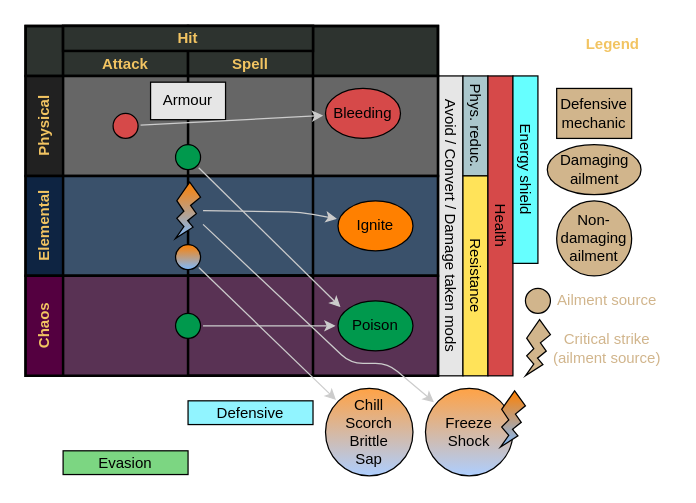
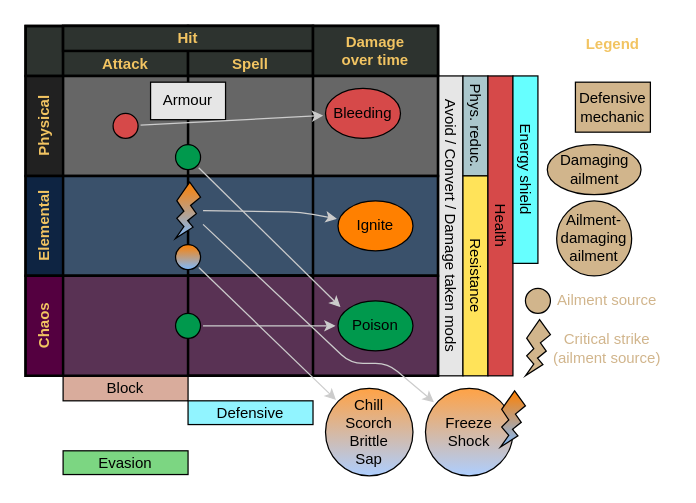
  <mxCell id="0" />
  <mxCell id="1" parent="0" />
  <mxCell id="2" value="&lt;span&gt;Avoid / Convert / Damage taken mods&lt;/span&gt;" style="rounded=0;whiteSpace=wrap;html=1;strokeColor=#000000;rotation=90;fillColor=#E6E6E6;fontStyle=0" parent="1" vertex="1"><mxGeometry x="240" y="170" width="240" height="20" as="geometry" /></mxCell>
  <mxCell id="3" value="&lt;span&gt;Phys. reduc.&lt;/span&gt;" style="rounded=0;whiteSpace=wrap;html=1;strokeColor=#000000;rotation=90;fillColor=#ABC7CC;fontStyle=0" vertex="1" parent="1"><mxGeometry x="340" y="90" width="80" height="20" as="geometry" /></mxCell>
  <mxCell id="4" value="&lt;span&gt;Resistance&lt;/span&gt;" style="rounded=0;whiteSpace=wrap;html=1;strokeColor=#000000;rotation=90;fillColor=#FFE359;fontStyle=0" parent="1" vertex="1"><mxGeometry x="300" y="210" width="160" height="20" as="geometry" /></mxCell>
+ <mxCell id="5" value="&lt;span&gt;Block&lt;/span&gt;" style="rounded=0;whiteSpace=wrap;html=1;strokeColor=#000000;fillColor=#D9AC9C;fontStyle=0" parent="1" vertex="1"><mxGeometry x="50" y="300" width="100" height="20" as="geometry" /></mxCell>
  <mxCell id="6" value="" style="shape=table;childLayout=tableLayout;rowLines=0;columnLines=0;startSize=0;html=1;whiteSpace=wrap;collapsible=0;recursiveResize=0;expand=0;pointerEvents=0;fontStyle=1;align=center;strokeWidth=2;fillColor=#2D332F;" parent="1" vertex="1"><mxGeometry x="20" y="20" width="330" height="280" as="geometry" /></mxCell>
  <mxCell id="7" value="" style="swimlane;horizontal=0;points=[[0,0.5],[1,0.5]];portConstraint=eastwest;startSize=30;html=1;whiteSpace=wrap;collapsible=0;recursiveResize=0;expand=0;pointerEvents=0;fontStyle=1;strokeWidth=2;fillColor=none;" parent="6" vertex="1"><mxGeometry width="330" height="40" as="geometry" /></mxCell>
  <mxCell id="8" value="&lt;font color=&quot;#f2c462&quot;&gt;Attack&lt;/font&gt;" style="swimlane;connectable=0;startSize=41;html=1;whiteSpace=wrap;collapsible=0;recursiveResize=0;expand=0;pointerEvents=0;verticalAlign=bottom;strokeWidth=2;fillColor=#2D332F;" parent="7" vertex="1"><mxGeometry x="30" width="100" height="40" as="geometry" /></mxCell>
  <mxCell id="9" value="&lt;font color=&quot;#f2c462&quot;&gt;Spell&lt;/font&gt;" style="swimlane;connectable=0;startSize=48;html=1;whiteSpace=wrap;collapsible=0;recursiveResize=0;expand=0;pointerEvents=0;strokeWidth=2;verticalAlign=bottom;fillColor=#2D332F;" parent="7" vertex="1"><mxGeometry x="130" width="100" height="40" as="geometry" /></mxCell>
  <mxCell id="10" value="&lt;b&gt;&lt;font color=&quot;#f2c462&quot;&gt;Hit&lt;/font&gt;&lt;/b&gt;" style="rounded=0;whiteSpace=wrap;html=1;strokeWidth=2;fillColor=#2D332F;" parent="9" vertex="1"><mxGeometry x="-100" width="200" height="20" as="geometry" /></mxCell>
+ <mxCell id="11" value="&lt;font color=&quot;#f2c462&quot;&gt;Damage&lt;br&gt;over time&lt;/font&gt;" style="swimlane;connectable=0;startSize=48;html=1;whiteSpace=wrap;collapsible=0;recursiveResize=0;expand=0;pointerEvents=0;strokeWidth=2;fillColor=#2D332F;" parent="7" vertex="1"><mxGeometry x="230" width="100" height="40" as="geometry" /></mxCell>
  <mxCell id="12" value="&lt;font color=&quot;#f2c462&quot;&gt;Physical&lt;/font&gt;" style="swimlane;horizontal=0;points=[[0,0.5],[1,0.5]];portConstraint=eastwest;startSize=30;html=1;whiteSpace=wrap;collapsible=0;recursiveResize=0;expand=0;pointerEvents=0;strokeWidth=2;swimlaneFillColor=#666666;fillColor=#212121;" parent="6" vertex="1"><mxGeometry y="40" width="330" height="80" as="geometry" /></mxCell>
  <mxCell id="13" value="" style="swimlane;connectable=0;startSize=0;html=1;whiteSpace=wrap;collapsible=0;recursiveResize=0;expand=0;pointerEvents=0;" parent="12" vertex="1"><mxGeometry x="30" width="100" height="80" as="geometry" /></mxCell>
  <mxCell id="14" value="" style="ellipse;whiteSpace=wrap;html=1;aspect=fixed;strokeWidth=1;fillColor=#D64949;" vertex="1" parent="13"><mxGeometry x="40" y="30" width="20" height="20" as="geometry" /></mxCell>
  <mxCell id="15" value="" style="swimlane;connectable=0;startSize=0;html=1;whiteSpace=wrap;collapsible=0;recursiveResize=0;expand=0;pointerEvents=0;strokeWidth=2;" parent="12" vertex="1"><mxGeometry x="130" width="100" height="80" as="geometry" /></mxCell>
  <mxCell id="16" value="Armour" style="rounded=0;whiteSpace=wrap;html=1;fillColor=#E6E6E6;" parent="15" vertex="1"><mxGeometry x="-30" y="5" width="60" height="30" as="geometry" /></mxCell>
  <mxCell id="17" value="" style="ellipse;whiteSpace=wrap;html=1;aspect=fixed;strokeWidth=1;fillColor=#00994D;" vertex="1" parent="15"><mxGeometry x="-10" y="55" width="20" height="20" as="geometry" /></mxCell>
  <mxCell id="18" value="" style="swimlane;connectable=0;startSize=0;html=1;whiteSpace=wrap;collapsible=0;recursiveResize=0;expand=0;pointerEvents=0;" parent="12" vertex="1"><mxGeometry x="230" width="100" height="80" as="geometry" /></mxCell>
  <mxCell id="19" value="Bleeding" style="ellipse;whiteSpace=wrap;html=1;glass=0;strokeColor=#000000;strokeWidth=1;fillColor=#D64949;" vertex="1" parent="18"><mxGeometry x="10" y="10" width="60" height="40" as="geometry" /></mxCell>
  <mxCell id="20" value="" style="endArrow=classic;html=1;strokeColor=#CCCCCC;targetPerimeterSpacing=2;endSize=6;sourcePerimeterSpacing=2;" edge="1" parent="12" source="14" target="19"><mxGeometry width="50" height="50" relative="1" as="geometry"><mxPoint x="140.0" y="300" as="sourcePoint" /><mxPoint x="296" y="300" as="targetPoint" /></mxGeometry></mxCell>
  <mxCell id="21" value="&lt;font color=&quot;#f2c462&quot;&gt;Elemental&lt;/font&gt;" style="swimlane;horizontal=0;points=[[0,0.5],[1,0.5]];portConstraint=eastwest;startSize=30;html=1;whiteSpace=wrap;collapsible=0;recursiveResize=0;expand=0;pointerEvents=0;strokeWidth=2;swimlaneFillColor=#3A516B;fillColor=#0E2442;" parent="6" vertex="1"><mxGeometry y="120" width="330" height="80" as="geometry" /></mxCell>
  <mxCell id="22" value="" style="swimlane;connectable=0;startSize=0;html=1;whiteSpace=wrap;collapsible=0;recursiveResize=0;expand=0;pointerEvents=0;" parent="21" vertex="1"><mxGeometry x="30" width="100" height="80" as="geometry" /></mxCell>
  <mxCell id="23" value="" style="swimlane;connectable=0;startSize=0;html=1;whiteSpace=wrap;collapsible=0;recursiveResize=0;expand=0;pointerEvents=0;strokeWidth=2;" parent="21" vertex="1"><mxGeometry x="130" width="100" height="80" as="geometry" /></mxCell>
  <mxCell id="24" value="" style="verticalLabelPosition=bottom;verticalAlign=top;html=1;shape=mxgraph.basic.flash;strokeColor=#000000;strokeWidth=1;fillColor=#FF8000;gradientColor=#7DBAFF;" vertex="1" parent="23"><mxGeometry x="-10" y="5" width="20" height="45" as="geometry" /></mxCell>
  <mxCell id="25" value="" style="ellipse;whiteSpace=wrap;html=1;aspect=fixed;strokeWidth=1;fillColor=#FF8000;gradientColor=#7DBAFF;" vertex="1" parent="23"><mxGeometry x="-10" y="55" width="20" height="20" as="geometry" /></mxCell>
  <mxCell id="26" value="" style="swimlane;connectable=0;startSize=0;html=1;whiteSpace=wrap;collapsible=0;recursiveResize=0;expand=0;pointerEvents=0;" parent="21" vertex="1"><mxGeometry x="230" width="100" height="80" as="geometry" /></mxCell>
  <mxCell id="27" value="Ignite" style="ellipse;whiteSpace=wrap;html=1;glass=0;strokeColor=#000000;strokeWidth=1;fillColor=#FF8000;" vertex="1" parent="26"><mxGeometry x="20" y="20" width="60" height="40" as="geometry" /></mxCell>
  <mxCell id="28" value="" style="endArrow=classic;html=1;strokeColor=#CCCCCC;targetPerimeterSpacing=2;endSize=6;sourcePerimeterSpacing=2;" edge="1" parent="21" source="24" target="27"><mxGeometry width="50" height="50" relative="1" as="geometry"><mxPoint x="148.933" y="3.013" as="sourcePoint" /><mxPoint x="269.58" y="111.654" as="targetPoint" /><Array as="points"><mxPoint x="220" y="29" /></Array></mxGeometry></mxCell>
  <mxCell id="29" value="&lt;font color=&quot;#f2c462&quot;&gt;Chaos&lt;/font&gt;" style="swimlane;horizontal=0;points=[[0,0.5],[1,0.5]];portConstraint=eastwest;startSize=30;html=1;whiteSpace=wrap;collapsible=0;recursiveResize=0;expand=0;pointerEvents=0;strokeWidth=2;swimlaneFillColor=#593254;fillColor=#540040;" parent="6" vertex="1"><mxGeometry y="200" width="330" height="80" as="geometry" /></mxCell>
  <mxCell id="30" value="" style="swimlane;connectable=0;startSize=0;html=1;whiteSpace=wrap;collapsible=0;recursiveResize=0;expand=0;pointerEvents=0;" parent="29" vertex="1"><mxGeometry x="30" width="100" height="80" as="geometry" /></mxCell>
  <mxCell id="31" value="" style="swimlane;connectable=0;startSize=0;html=1;whiteSpace=wrap;collapsible=0;recursiveResize=0;expand=0;pointerEvents=0;strokeWidth=2;" parent="29" vertex="1"><mxGeometry x="130" width="100" height="80" as="geometry" /></mxCell>
  <mxCell id="32" value="" style="ellipse;whiteSpace=wrap;html=1;aspect=fixed;strokeWidth=1;fillColor=#00994D;" vertex="1" parent="31"><mxGeometry x="-10" y="30" width="20" height="20" as="geometry" /></mxCell>
  <mxCell id="33" value="" style="swimlane;connectable=0;startSize=0;html=1;whiteSpace=wrap;collapsible=0;recursiveResize=0;expand=0;pointerEvents=0;" parent="29" vertex="1"><mxGeometry x="230" width="100" height="80" as="geometry" /></mxCell>
  <mxCell id="34" value="Poison" style="ellipse;whiteSpace=wrap;html=1;glass=0;strokeColor=#000000;strokeWidth=1;fillColor=#00994D;" vertex="1" parent="33"><mxGeometry x="20" y="20" width="60" height="40" as="geometry" /></mxCell>
  <mxCell id="35" value="" style="endArrow=classic;html=1;strokeColor=#CCCCCC;targetPerimeterSpacing=2;endSize=6;sourcePerimeterSpacing=2;" edge="1" parent="29" source="32" target="34"><mxGeometry width="50" height="50" relative="1" as="geometry"><mxPoint x="148.933" y="-76.987" as="sourcePoint" /><mxPoint x="269.58" y="31.654" as="targetPoint" /></mxGeometry></mxCell>
  <mxCell id="36" value="" style="endArrow=classic;html=1;strokeColor=#CCCCCC;targetPerimeterSpacing=2;endSize=6;sourcePerimeterSpacing=2;entryX=0.033;entryY=0.125;entryDx=0;entryDy=0;entryPerimeter=0;" edge="1" parent="6" source="17" target="34"><mxGeometry width="50" height="50" relative="1" as="geometry"><mxPoint x="102.0" y="90" as="sourcePoint" /><mxPoint x="247" y="229" as="targetPoint" /></mxGeometry></mxCell>
  <mxCell id="37" value="&lt;span&gt;Evasion&lt;/span&gt;" style="rounded=0;whiteSpace=wrap;html=1;strokeColor=#000000;fillColor=#7CD682;fontStyle=0" parent="1" vertex="1"><mxGeometry x="50" y="360" width="100" height="19" as="geometry" /></mxCell>
  <mxCell id="38" value="&lt;span&gt;Defensive&lt;/span&gt;" style="rounded=0;whiteSpace=wrap;html=1;strokeColor=#000000;fillColor=#91F4FF;fontStyle=0" parent="1" vertex="1"><mxGeometry x="150" y="320" width="100" height="19" as="geometry" /></mxCell>
  <mxCell id="39" value="&lt;font color=&quot;#f2c462&quot;&gt;Legend&lt;/font&gt;" style="text;html=1;strokeColor=none;fillColor=none;align=center;verticalAlign=middle;whiteSpace=wrap;rounded=0;fontStyle=1" vertex="1" parent="1"><mxGeometry x="470" y="25" width="40" height="20" as="geometry" /></mxCell>
- <mxCell id="40" value="Defensive&lt;br&gt;mechanic" style="rounded=0;whiteSpace=wrap;html=1;strokeColor=#000000;fillColor=#D1B58C;" vertex="1" parent="1"><mxGeometry x="445" y="70" width="60" height="40" as="geometry" /></mxCell>
+ <mxCell id="40" value="Defensive&lt;br&gt;mechanic" style="rounded=0;whiteSpace=wrap;html=1;strokeColor=#000000;fillColor=#D1B58C;" vertex="1" parent="1"><mxGeometry x="460" y="65" width="60" height="40" as="geometry" /></mxCell>
  <mxCell id="41" value="&lt;span&gt;Health&lt;/span&gt;" style="rounded=0;whiteSpace=wrap;html=1;strokeColor=#000000;rotation=90;fontStyle=0;fillColor=#D64949;" vertex="1" parent="1"><mxGeometry x="280" y="170" width="240" height="20" as="geometry" /></mxCell>
  <mxCell id="42" value="&lt;span&gt;Energy shield&lt;/span&gt;" style="rounded=0;whiteSpace=wrap;html=1;strokeColor=#000000;rotation=90;fillColor=#66FFFF;fontStyle=0" vertex="1" parent="1"><mxGeometry x="345" y="125" width="150" height="20" as="geometry" /></mxCell>
  <mxCell id="43" value="" style="endArrow=classic;html=1;strokeColor=#CCCCCC;targetPerimeterSpacing=2;endSize=6;sourcePerimeterSpacing=2;" edge="1" parent="1" source="25" target="45"><mxGeometry width="50" height="50" relative="1" as="geometry"><mxPoint x="172" y="177.7" as="sourcePoint" /><mxPoint x="320" y="320" as="targetPoint" /></mxGeometry></mxCell>
  <mxCell id="44" value="" style="endArrow=classic;html=1;strokeColor=#CCCCCC;targetPerimeterSpacing=2;endSize=6;sourcePerimeterSpacing=2;" edge="1" parent="1" source="24" target="47"><mxGeometry width="50" height="50" relative="1" as="geometry"><mxPoint x="170.099" y="221.481" as="sourcePoint" /><mxPoint x="370" y="330" as="targetPoint" /><Array as="points"><mxPoint x="280" y="290" /><mxPoint x="310" y="290" /></Array></mxGeometry></mxCell>
  <mxCell id="45" value="Chill&lt;br&gt;Scorch&lt;br&gt;Brittle&lt;br&gt;Sap" style="ellipse;whiteSpace=wrap;html=1;glass=0;strokeColor=#000000;strokeWidth=1;fillColor=#FFA245;gradientColor=#ADCEFF;" vertex="1" parent="1"><mxGeometry x="260" y="310" width="70" height="70" as="geometry" /></mxCell>
  <mxCell id="46" value="" style="group" vertex="1" connectable="0" parent="1"><mxGeometry x="340" y="310" width="80" height="70" as="geometry" /></mxCell>
  <mxCell id="47" value="Freeze&lt;br&gt;Shock" style="ellipse;whiteSpace=wrap;html=1;glass=0;strokeColor=#000000;strokeWidth=1;fillColor=#FFA245;gradientColor=#ADCEFF;" vertex="1" parent="46"><mxGeometry width="70" height="70" as="geometry" /></mxCell>
  <mxCell id="48" value="" style="verticalLabelPosition=bottom;verticalAlign=top;html=1;shape=mxgraph.basic.flash;strokeColor=#000000;strokeWidth=1;fillColor=#FF8000;gradientColor=#7DBAFF;" vertex="1" parent="46"><mxGeometry x="60" y="2" width="20" height="45" as="geometry" /></mxCell>
  <mxCell id="49" value="Damaging&lt;br&gt;ailment" style="ellipse;whiteSpace=wrap;html=1;glass=0;strokeColor=#000000;strokeWidth=1;fillColor=#D1B58C;" vertex="1" parent="1"><mxGeometry x="437.5" y="115" width="75" height="40" as="geometry" /></mxCell>
  <mxCell id="50" value="" style="group" vertex="1" connectable="0" parent="1"><mxGeometry x="420" y="255" width="115" height="45" as="geometry" /></mxCell>
  <mxCell id="51" value="" style="verticalLabelPosition=bottom;verticalAlign=top;html=1;shape=mxgraph.basic.flash;strokeColor=#000000;strokeWidth=1;fillColor=#D1B58C;" vertex="1" parent="50"><mxGeometry width="20" height="45" as="geometry" /></mxCell>
  <mxCell id="52" value="&lt;font color=&quot;#d1b58c&quot;&gt;Critical strike&lt;br&gt;(ailment source)&lt;/font&gt;" style="text;html=1;align=center;verticalAlign=middle;resizable=0;points=[];autosize=1;strokeColor=none;" vertex="1" parent="50"><mxGeometry x="15" y="7.5" width="100" height="30" as="geometry" /></mxCell>
  <mxCell id="53" value="" style="group;" vertex="1" connectable="0" parent="1"><mxGeometry x="420" y="230" width="110" height="20" as="geometry" /></mxCell>
  <mxCell id="54" value="" style="ellipse;whiteSpace=wrap;html=1;aspect=fixed;glass=0;strokeColor=#000000;strokeWidth=1;gradientColor=none;fillColor=#D1B58C;" vertex="1" parent="53"><mxGeometry width="20" height="20" as="geometry" /></mxCell>
  <mxCell id="55" value="&lt;font color=&quot;#d1b58c&quot;&gt;Ailment source&lt;/font&gt;" style="text;html=1;align=center;verticalAlign=middle;resizable=0;points=[];autosize=1;strokeColor=none;" vertex="1" parent="53"><mxGeometry x="20" width="90" height="20" as="geometry" /></mxCell>
- <mxCell id="56" value="Non-&lt;br&gt;damaging&lt;br&gt;ailment" style="ellipse;whiteSpace=wrap;html=1;glass=0;strokeColor=#000000;strokeWidth=1;fillColor=#D1B58C;" vertex="1" parent="1"><mxGeometry x="445" y="160" width="60" height="60" as="geometry" /></mxCell>
+ <mxCell id="56" value="Ailment-&lt;br&gt;damaging&lt;br&gt;ailment" style="ellipse;whiteSpace=wrap;html=1;glass=0;strokeColor=#000000;strokeWidth=1;fillColor=#D1B58C;" vertex="1" parent="1"><mxGeometry x="445" y="160" width="60" height="60" as="geometry" /></mxCell>
